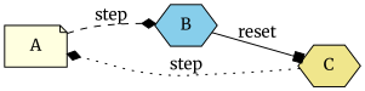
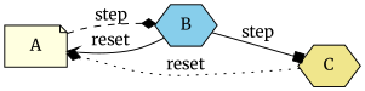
  digraph {
    fontname=Merriweather
    rankdir=LR
    node [fontname=Merriweather shape=hexagon style=filled]
    edge [arrowhead=diamond fontname=Merriweather style=solid]
    A [fillcolor=lightyellow shape=note]
    B [fillcolor=skyblue]
    C [fillcolor=khaki]
    A -> B [label=" step " style=dashed]
-   B -> C [arrowhead=box label=" reset "]
-   C -> A [label=" step " style=dotted]
+   B -> A [arrowhead=vee label=" reset "]
+   B -> C [arrowhead=box label=" step "]
+   C -> A [label=" reset " style=dotted]
  }
